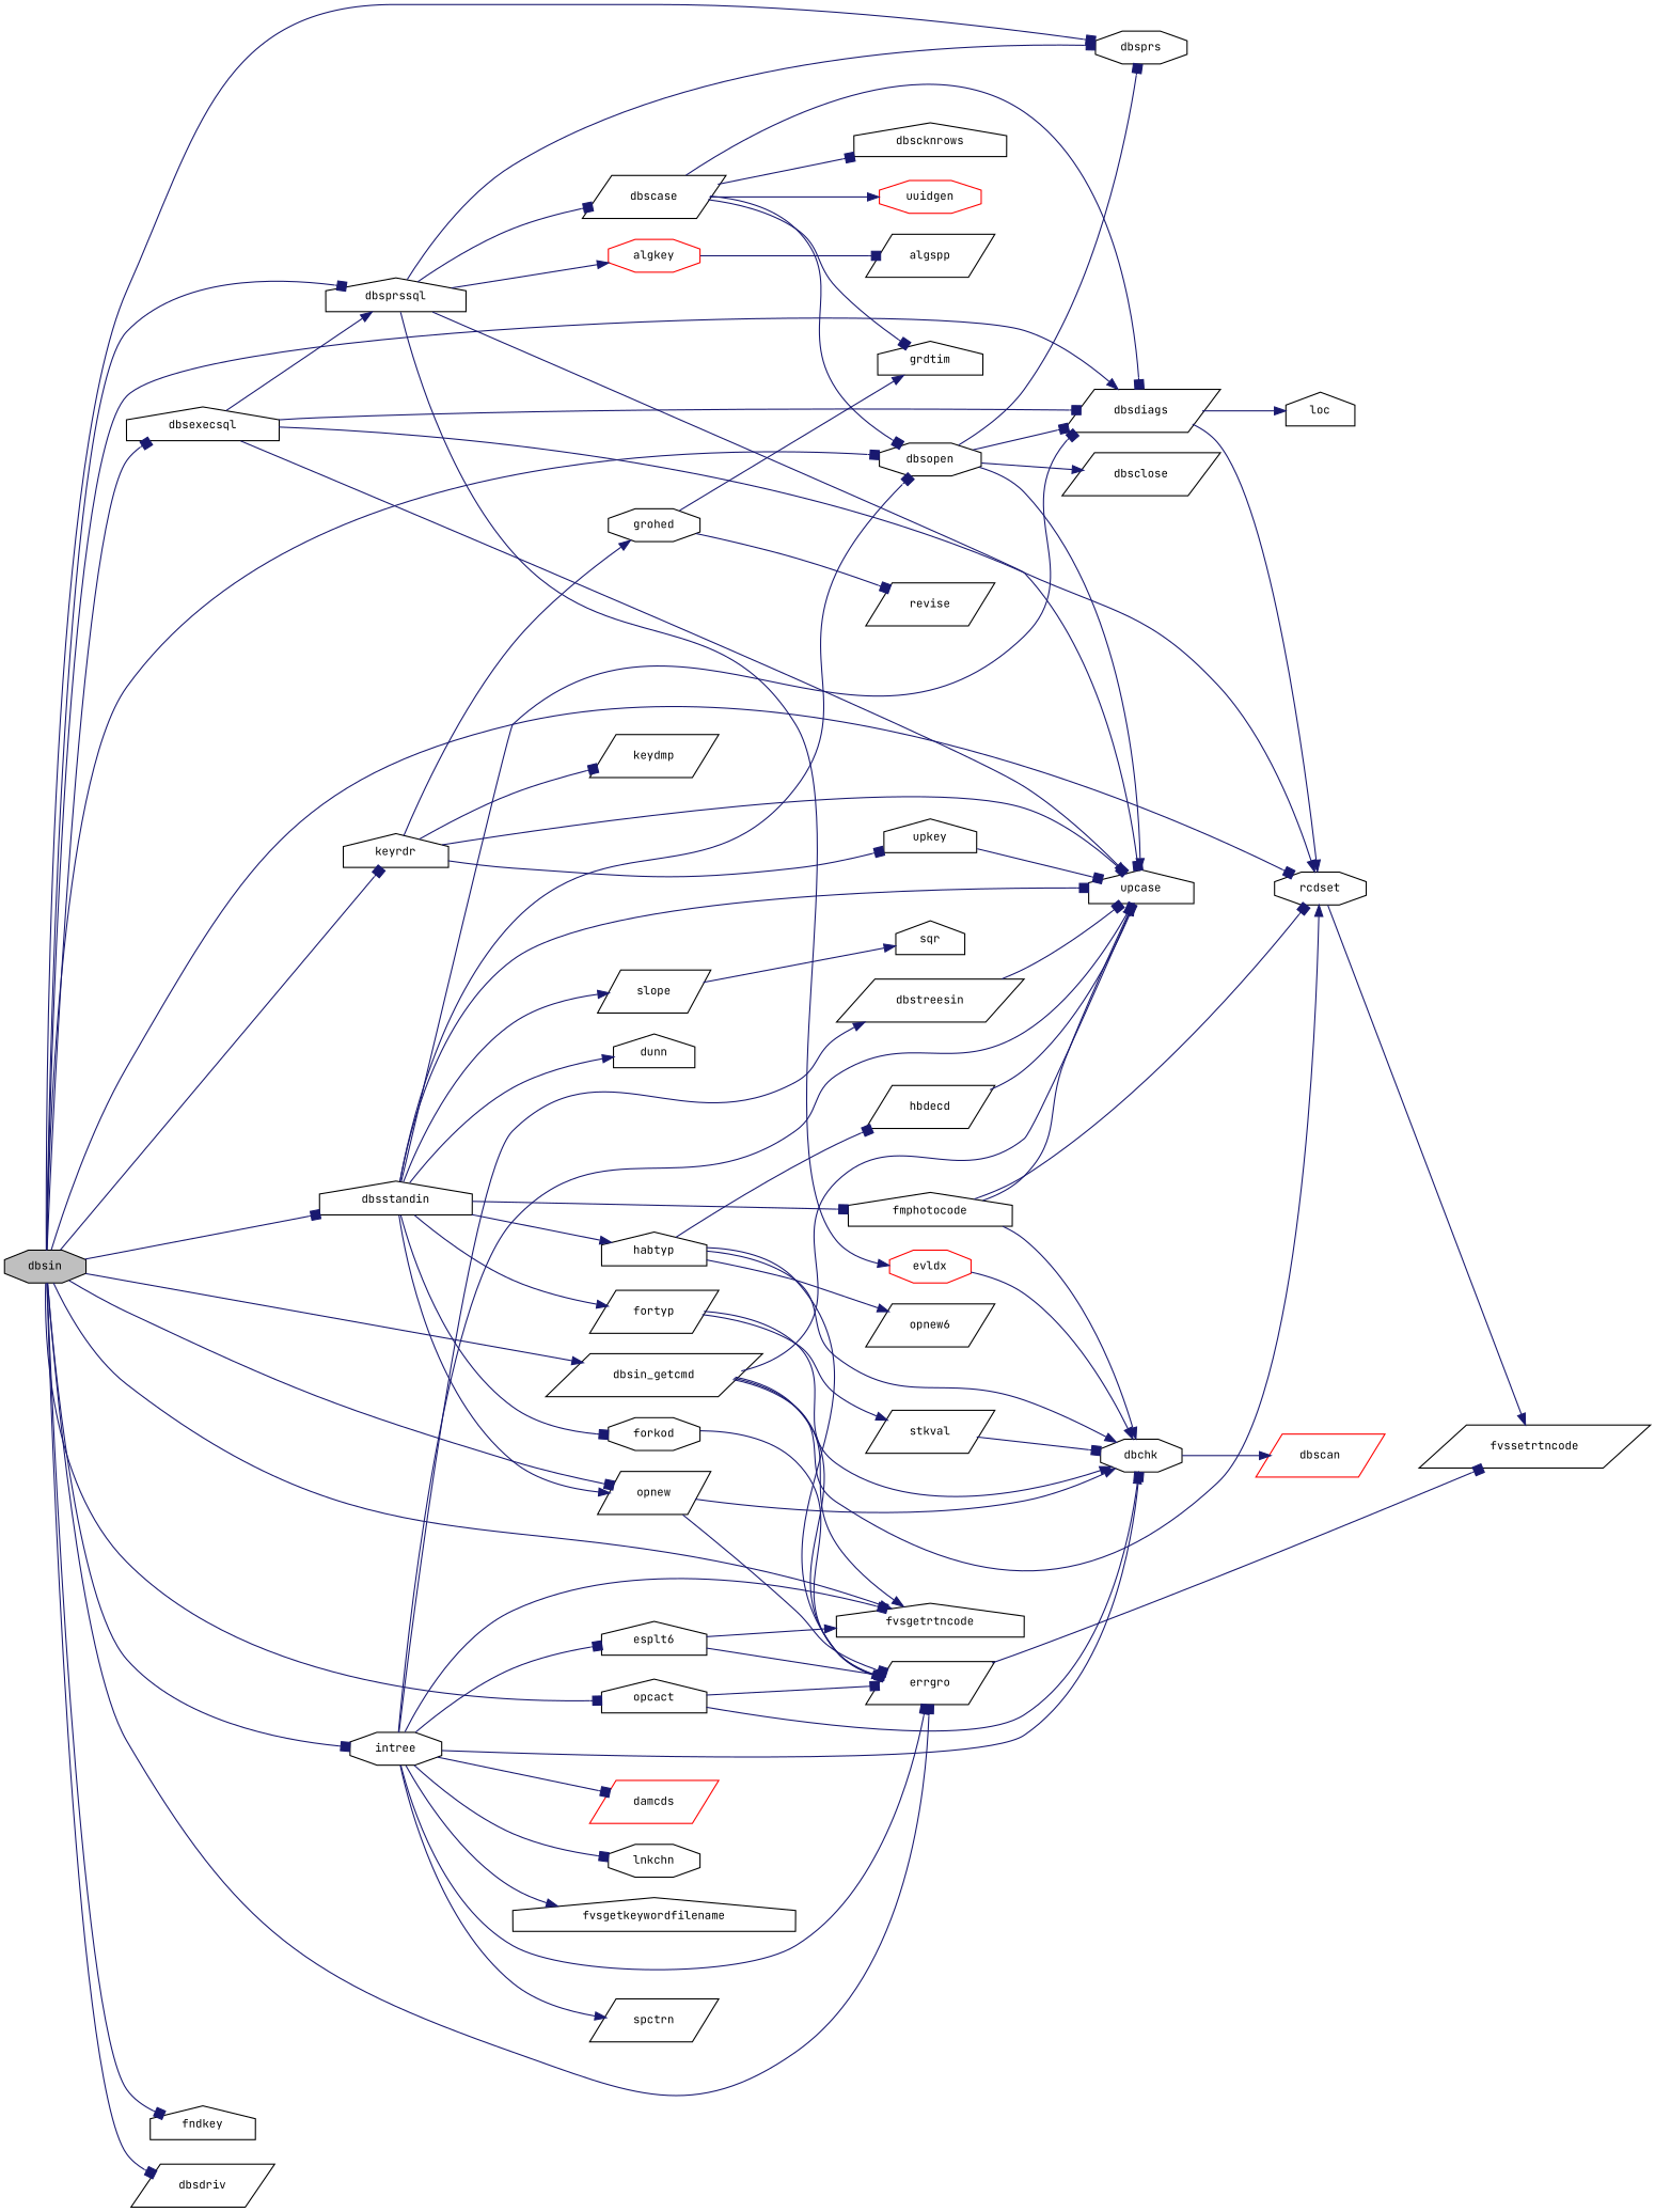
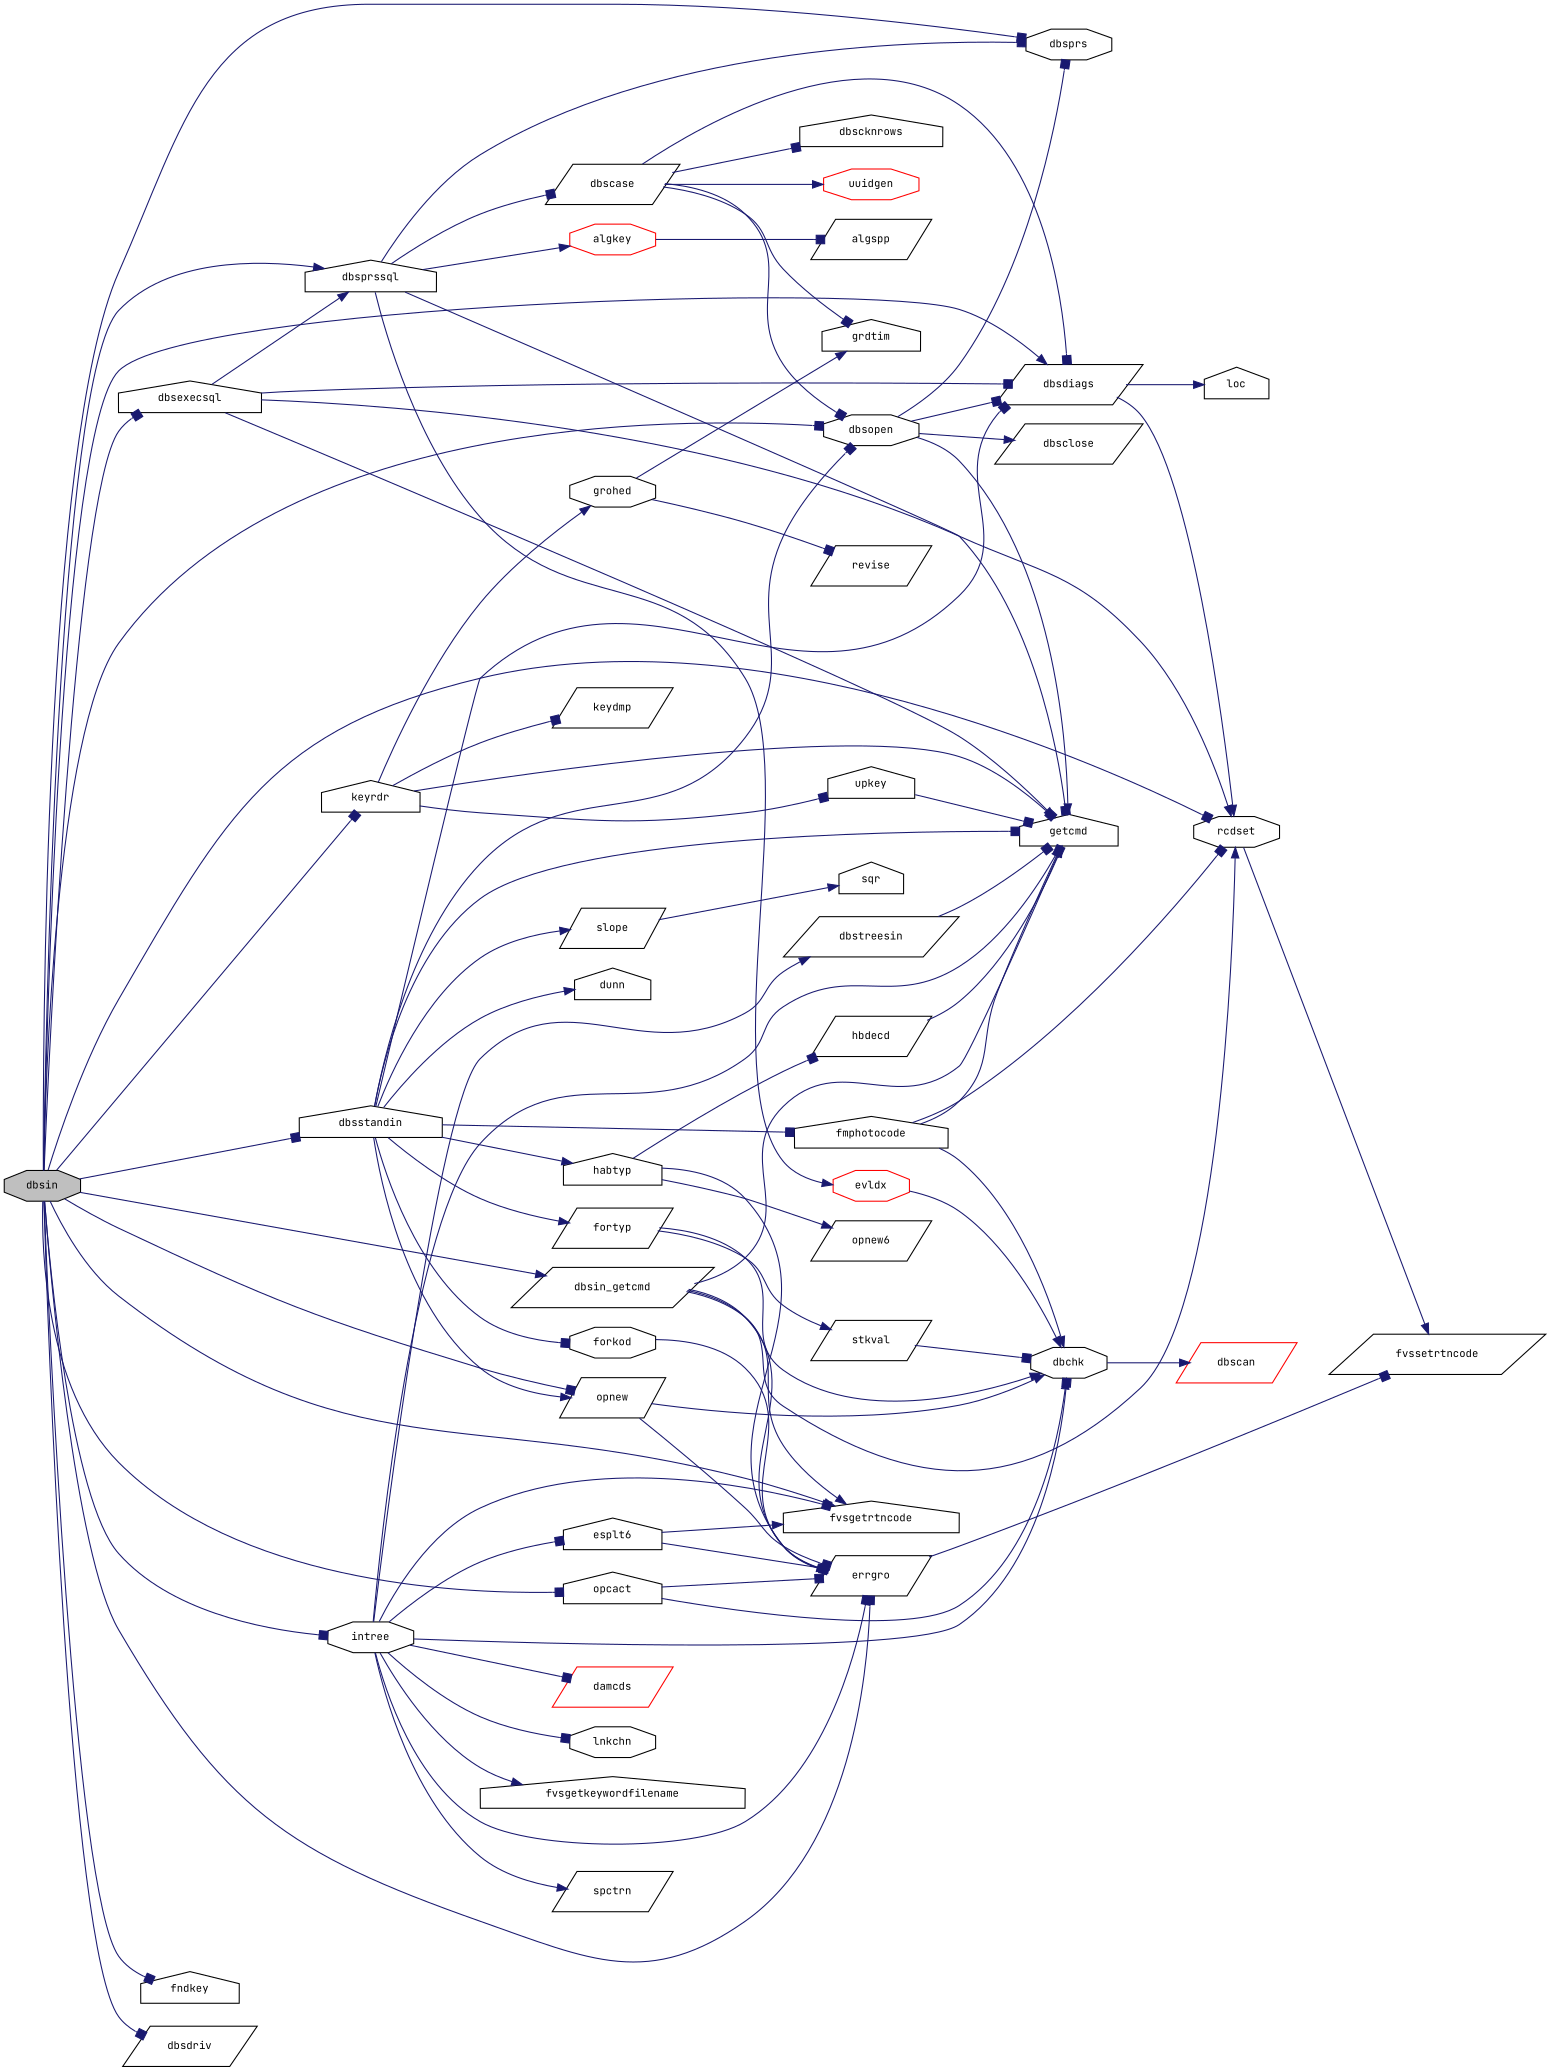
  digraph {
    fontname="JetBrains Mono"
    rankdir=LR
    node [color=black fillcolor=white fontname="JetBrains Mono" fontsize=10 shape=parallelogram style=filled]
    edge [arrowhead=box color=midnightblue fontname="JetBrains Mono" fontsize=10 labelfontname=Helvetica labelfontsize=10 style=solid]
    n1 [fillcolor=grey75 fontcolor=black height=0.2 label=dbsin shape=octagon width=0.4]
    n2 [height=0.2 label=keyrdr shape=house width=0.4]
    n3 [height=0.2 label=errgro width=0.4]
    n4 [height=0.2 label=fvsgetrtncode shape=house width=0.4]
    n5 [height=0.2 label=fndkey shape=house width=0.4]
    n6 [height=0.2 label=dbsopen shape=octagon width=0.4]
    n7 [height=0.2 label=dbsprs shape=octagon width=0.4]
    n8 [height=0.2 label=dbsdiags width=0.4]
    n9 [height=0.2 label=rcdset shape=octagon width=0.4]
    n10 [height=0.2 label=dbsin_getcmd width=0.4]
    n11 [height=0.2 label=dbsexecsql shape=house width=0.4]
    n12 [height=0.2 label=dbsprssql shape=house width=0.4]
    n13 [height=0.2 label=opnew width=0.4]
    n14 [height=0.2 label=opcact shape=house width=0.4]
    n15 [height=0.2 label=dbsstandin shape=house width=0.4]
    n16 [height=0.2 label=dbsdriv width=0.4]
    n17 [height=0.2 label=intree shape=octagon width=0.4]
-   n18 [height=0.2 label=upcase shape=house width=0.4]
+   n18 [height=0.2 label=getcmd shape=house width=0.4]
    n19 [height=0.2 label=grohed shape=octagon width=0.4]
    n20 [height=0.2 label=upkey shape=house width=0.4]
    n21 [height=0.2 label=keydmp width=0.4]
    n22 [height=0.2 label=fvssetrtncode width=0.4]
    n23 [height=0.2 label=dbsclose width=0.4]
    n24 [height=0.2 label=loc shape=house width=0.4]
    n25 [height=0.2 label=dbscase width=0.4]
    n26 [color=red height=0.2 label=algkey shape=octagon width=0.4]
    n27 [color=red height=0.2 label=evldx shape=octagon width=0.4]
    n28 [height=0.2 label=dbchk shape=octagon width=0.4]
    n29 [height=0.2 label=forkod shape=octagon width=0.4]
    n30 [height=0.2 label=habtyp shape=house width=0.4]
    n31 [height=0.2 label=slope width=0.4]
    n32 [height=0.2 label=dunn shape=house width=0.4]
    n33 [height=0.2 label=fortyp width=0.4]
    n34 [height=0.2 label=fmphotocode shape=house width=0.4]
    n35 [height=0.2 label=dbstreesin width=0.4]
    n36 [height=0.2 label=fvsgetkeywordfilename shape=house width=0.4]
    n37 [height=0.2 label=spctrn width=0.4]
    n38 [height=0.2 label=esplt6 shape=house width=0.4]
    n39 [color=red height=0.2 label=damcds width=0.4]
    n40 [height=0.2 label=lnkchn shape=octagon width=0.4]
    n41 [height=0.2 label=revise width=0.4]
    n42 [height=0.2 label=grdtim shape=house width=0.4]
    n43 [height=0.2 label=dbscknrows shape=house width=0.4]
    n44 [color=red height=0.2 label=uuidgen shape=octagon width=0.4]
    n45 [height=0.2 label=algspp width=0.4]
    n46 [color=red height=0.2 label=dbscan width=0.4]
    n47 [height=0.2 label=opnew6 width=0.4]
    n48 [height=0.2 label=hbdecd width=0.4]
    n49 [height=0.2 label=sqr shape=house width=0.4]
    n50 [height=0.2 label=stkval width=0.4]
    n1 -> n2
    n1 -> n3
    n1 -> n4 [arrowhead=normal]
    n1 -> n5
    n1 -> n6
    n1 -> n7
    n1 -> n8 [arrowhead=normal]
    n1 -> n9
    n1 -> n10 [arrowhead=normal]
    n1 -> n11
-   n1 -> n12
+   n1 -> n12 [arrowhead=normal]
    n1 -> n13
    n1 -> n14
    n1 -> n15
    n1 -> n16
    n1 -> n17
    n2 -> n18
    n2 -> n19 [arrowhead=normal]
    n2 -> n20
    n2 -> n21
    n3 -> n22
    n6 -> n7
    n6 -> n8
    n6 -> n18 [arrowhead=normal]
    n6 -> n23 [arrowhead=normal]
    n8 -> n9 [arrowhead=normal]
    n8 -> n24 [arrowhead=normal]
    n9 -> n22 [arrowhead=normal]
    n10 -> n3
    n10 -> n4 [arrowhead=normal]
    n10 -> n9 [arrowhead=normal]
    n10 -> n18 [arrowhead=normal]
    n11 -> n8
    n11 -> n9 [arrowhead=normal]
    n11 -> n12 [arrowhead=normal]
    n11 -> n18 [arrowhead=normal]
    n12 -> n7
    n12 -> n18
    n12 -> n25
    n12 -> n26 [arrowhead=normal]
    n12 -> n27 [arrowhead=normal]
    n13 -> n3
    n13 -> n28 [arrowhead=normal]
    n14 -> n3
    n14 -> n28 [arrowhead=normal]
    n15 -> n6
    n15 -> n8
    n15 -> n13 [arrowhead=normal]
    n15 -> n18
    n15 -> n29
    n15 -> n30 [arrowhead=normal]
    n15 -> n31 [arrowhead=normal]
    n15 -> n32 [arrowhead=normal]
    n15 -> n33 [arrowhead=normal]
    n15 -> n34
    n17 -> n3
    n17 -> n4
    n17 -> n18 [arrowhead=normal]
    n17 -> n28
    n17 -> n35 [arrowhead=normal]
    n17 -> n36 [arrowhead=normal]
    n17 -> n37 [arrowhead=normal]
    n17 -> n38
    n17 -> n39
    n17 -> n40
    n19 -> n41
    n19 -> n42 [arrowhead=normal]
    n20 -> n18
    n25 -> n6
    n25 -> n8
    n25 -> n42
    n25 -> n43
    n25 -> n44 [arrowhead=normal]
    n26 -> n45
    n27 -> n28 [arrowhead=normal]
    n28 -> n46 [arrowhead=normal]
    n29 -> n3 [arrowhead=normal]
    n30 -> n3 [arrowhead=normal]
-   n30 -> n28 [arrowhead=normal]
    n30 -> n47 [arrowhead=normal]
    n30 -> n48
    n31 -> n49 [arrowhead=normal]
    n33 -> n28 [arrowhead=normal]
    n33 -> n50 [arrowhead=normal]
    n34 -> n9
    n34 -> n18
    n34 -> n28 [arrowhead=normal]
    n35 -> n18
    n38 -> n3
    n38 -> n4 [arrowhead=normal]
    n48 -> n18 [arrowhead=normal]
    n50 -> n28
  }
